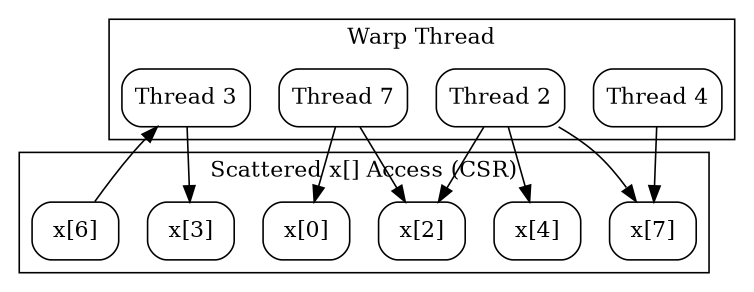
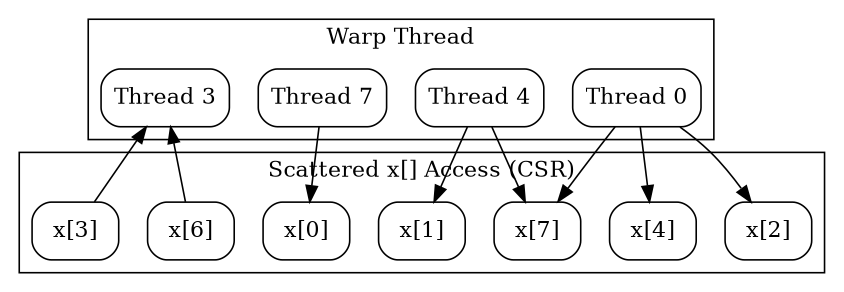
  digraph {
    rankdir=TB
    node [shape=box style=rounded]
-   n1 [label="Thread 2"]
+   n1 [label="Thread 0"]
    n2 [label="Thread 4"]
    n3 [label="Thread 7"]
    n4 [label="Thread 3"]
    n5 [label="x[0]"]
    n6 [label="x[4]"]
    n7 [label="x[7]"]
+   n8 [label="x[1]"]
    n9 [label="x[2]"]
    n10 [label="x[3]"]
    n11 [label="x[6]"]
    subgraph cluster_1 {
      label="Warp Thread"
      n1
      n2
      n3
      n4
    }
    subgraph cluster_2 {
      label="Scattered x[] Access (CSR)"
      n5
      n6
      n7
+     n8
      n9
      n10
      n11
    }
    n1 -> n6
    n1 -> n7
    n1 -> n9
    n2 -> n7
+   n2 -> n8
    n3 -> n5
-   n3 -> n9
-   n4 -> n10
+   n10 -> n4
    n11 -> n4
  }
